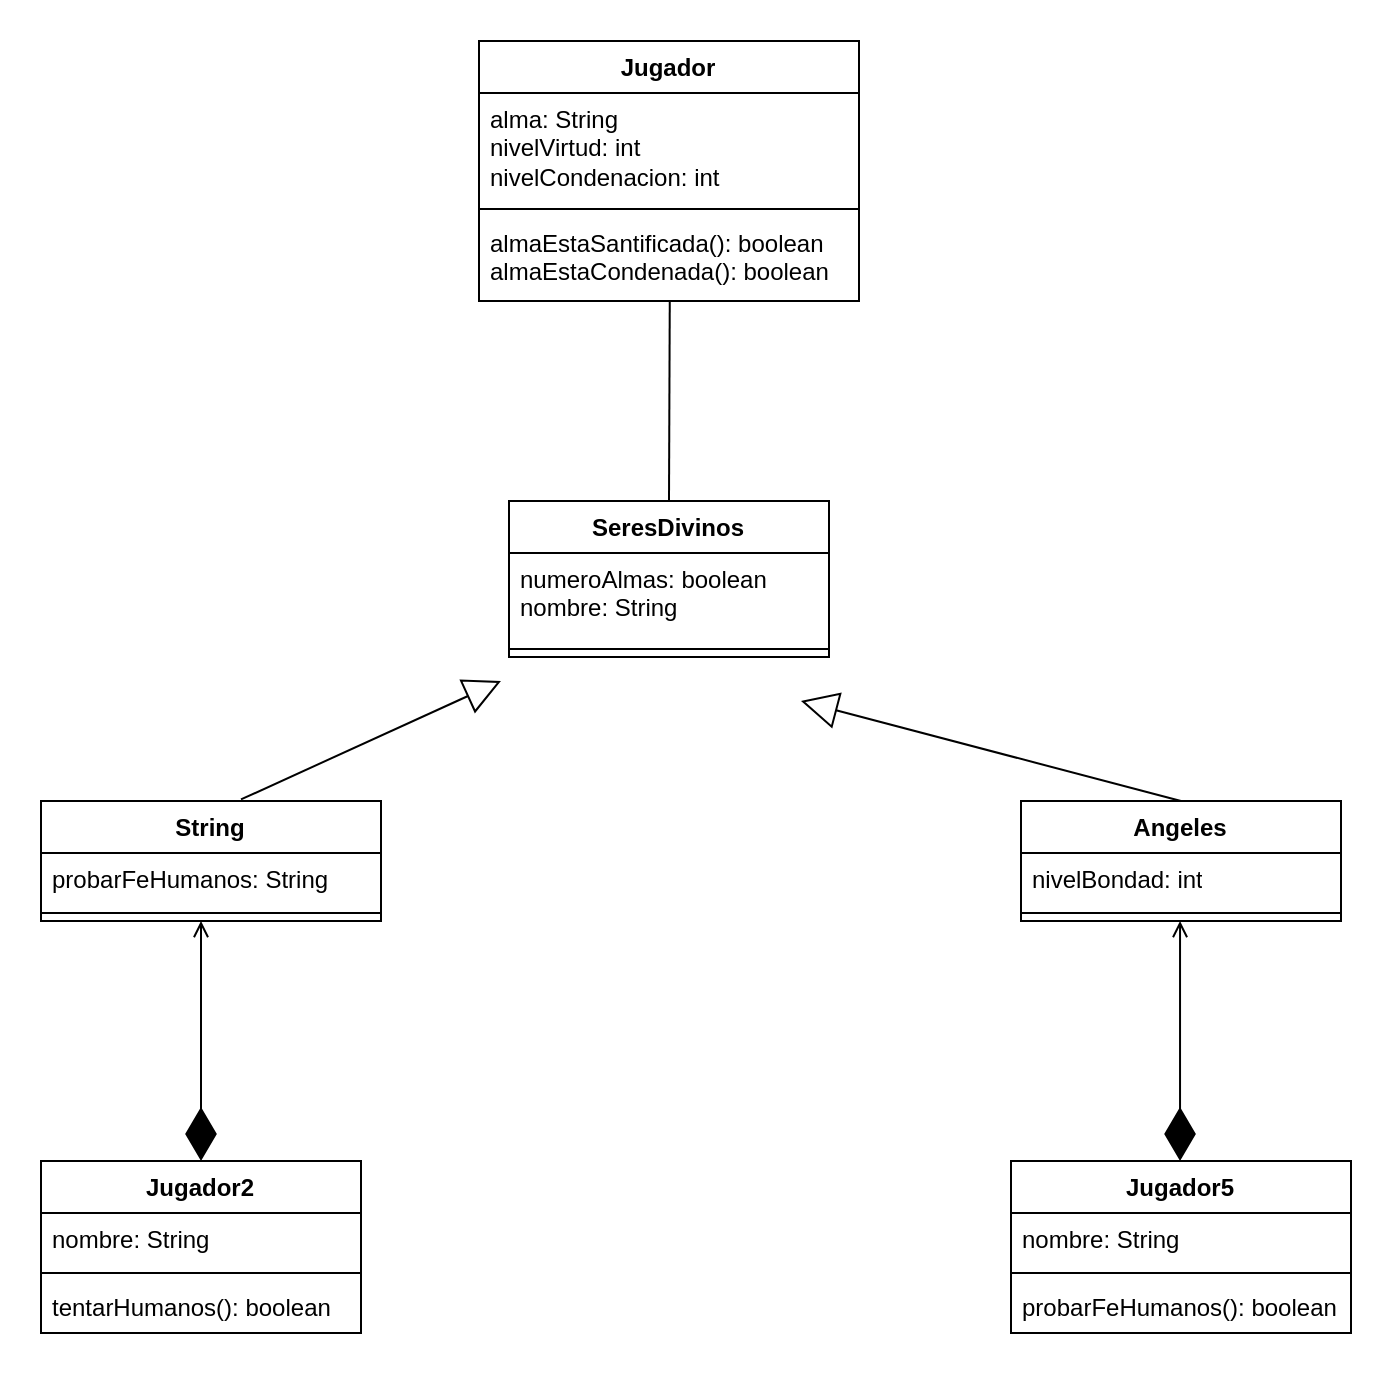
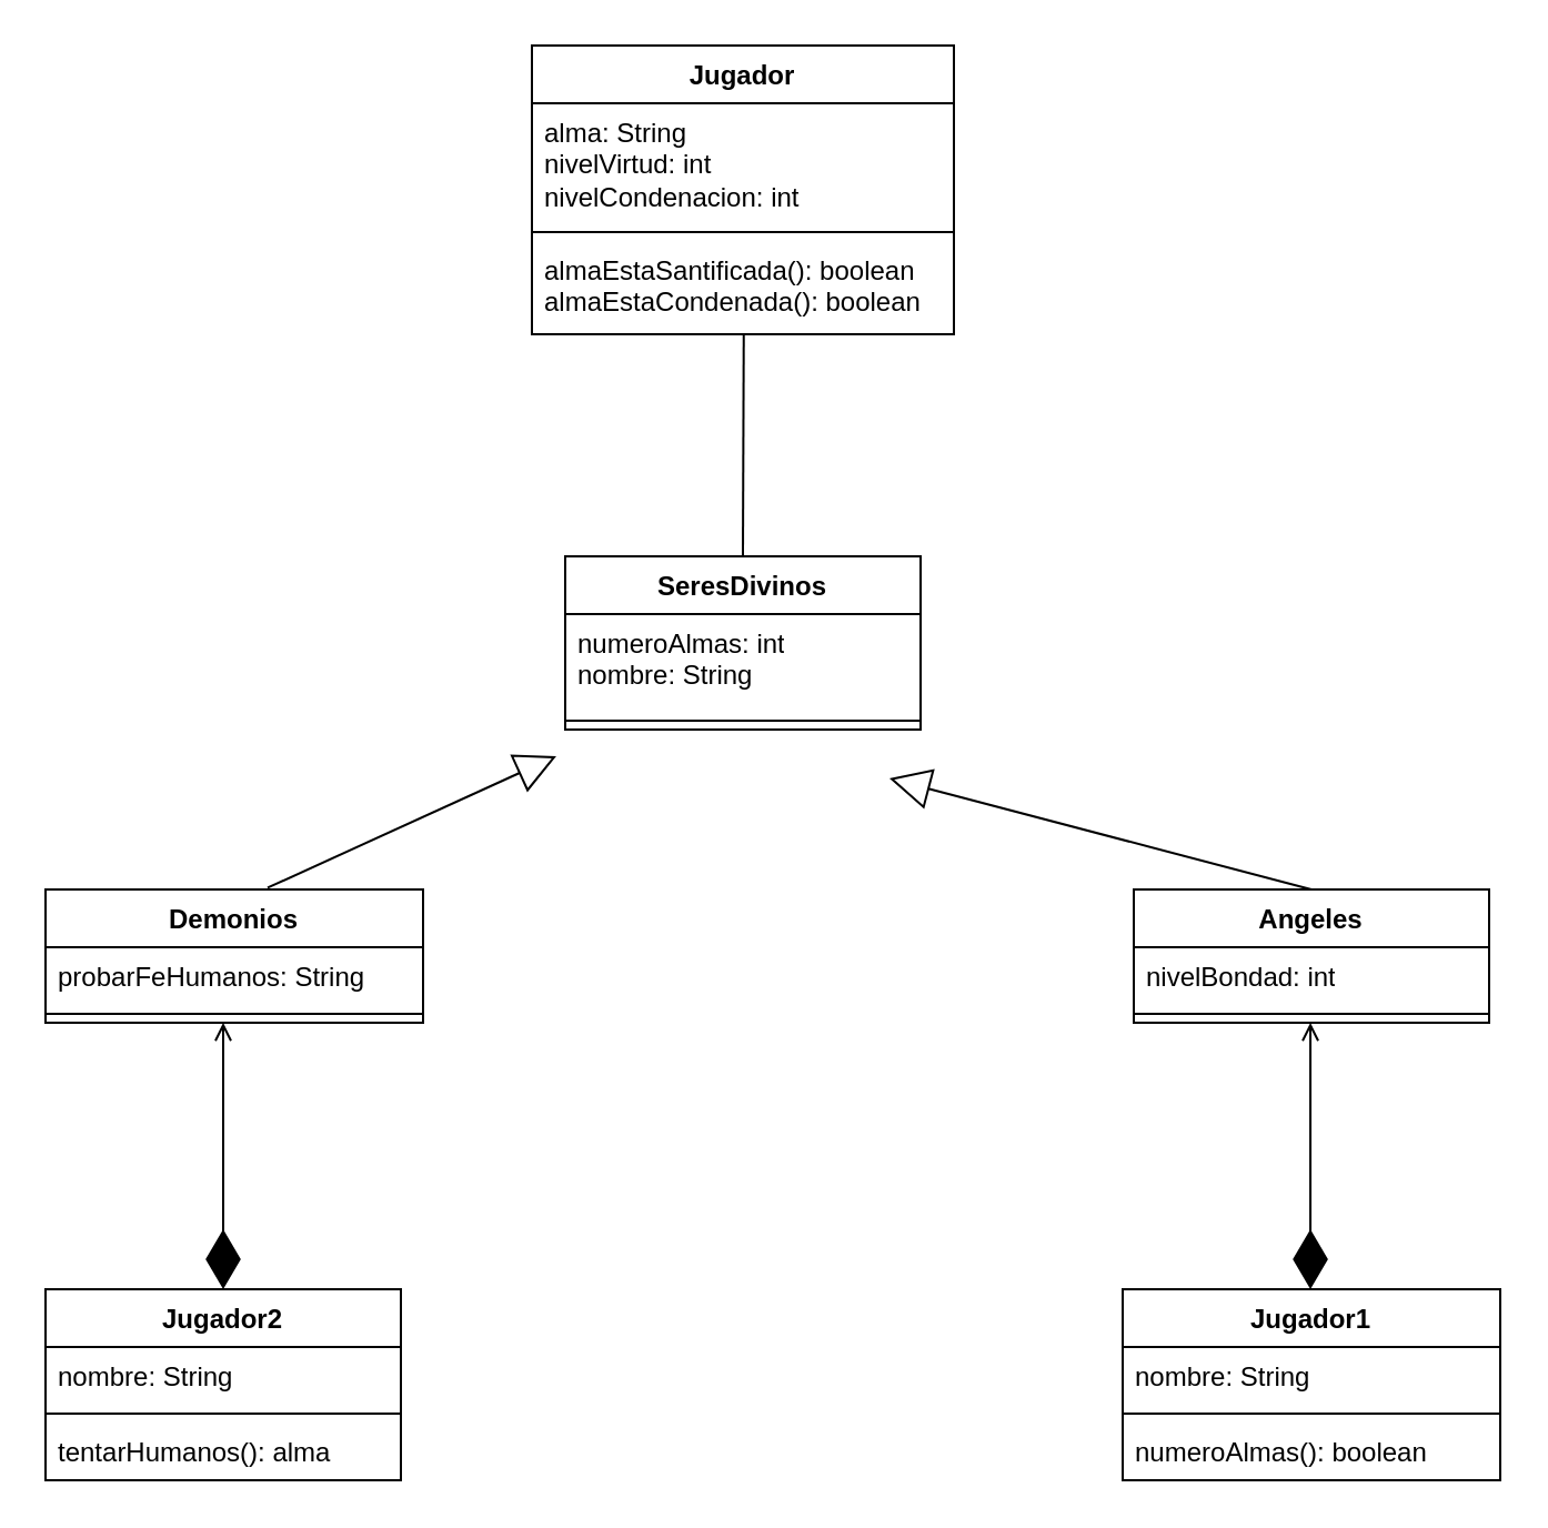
  <mxCell id="0" />
  <mxCell id="1" parent="0" />
  <mxCell id="2" value="SeresDivinos" style="swimlane;fontStyle=1;align=center;verticalAlign=top;childLayout=stackLayout;horizontal=1;startSize=26;horizontalStack=0;resizeParent=1;resizeParentMax=0;resizeLast=0;collapsible=1;marginBottom=0;whiteSpace=wrap;html=1;" vertex="1" parent="1"><mxGeometry x="254" y="250" width="160" height="78" as="geometry" /></mxCell>
- <mxCell id="3" value="numeroAlmas: boolean&lt;br&gt;nombre: String" style="text;strokeColor=none;fillColor=none;align=left;verticalAlign=top;spacingLeft=4;spacingRight=4;overflow=hidden;rotatable=0;points=[[0,0.5],[1,0.5]];portConstraint=eastwest;whiteSpace=wrap;html=1;" vertex="1" parent="2"><mxGeometry y="26" width="160" height="44" as="geometry" /></mxCell>
+ <mxCell id="3" value="numeroAlmas: int&lt;br&gt;nombre: String" style="text;strokeColor=none;fillColor=none;align=left;verticalAlign=top;spacingLeft=4;spacingRight=4;overflow=hidden;rotatable=0;points=[[0,0.5],[1,0.5]];portConstraint=eastwest;whiteSpace=wrap;html=1;" vertex="1" parent="2"><mxGeometry y="26" width="160" height="44" as="geometry" /></mxCell>
  <mxCell id="4" value="" style="line;strokeWidth=1;fillColor=none;align=left;verticalAlign=middle;spacingTop=-1;spacingLeft=3;spacingRight=3;rotatable=0;labelPosition=right;points=[];portConstraint=eastwest;strokeColor=inherit;" vertex="1" parent="2"><mxGeometry y="70" width="160" height="8" as="geometry" /></mxCell>
- <mxCell id="5" value="String" style="swimlane;fontStyle=1;align=center;verticalAlign=top;childLayout=stackLayout;horizontal=1;startSize=26;horizontalStack=0;resizeParent=1;resizeParentMax=0;resizeLast=0;collapsible=1;marginBottom=0;whiteSpace=wrap;html=1;" vertex="1" parent="1"><mxGeometry x="20" y="400" width="170" height="60" as="geometry" /></mxCell>
+ <mxCell id="5" value="Demonios" style="swimlane;fontStyle=1;align=center;verticalAlign=top;childLayout=stackLayout;horizontal=1;startSize=26;horizontalStack=0;resizeParent=1;resizeParentMax=0;resizeLast=0;collapsible=1;marginBottom=0;whiteSpace=wrap;html=1;" vertex="1" parent="1"><mxGeometry x="20" y="400" width="170" height="60" as="geometry" /></mxCell>
  <mxCell id="6" value="probarFeHumanos: String" style="text;strokeColor=none;fillColor=none;align=left;verticalAlign=top;spacingLeft=4;spacingRight=4;overflow=hidden;rotatable=0;points=[[0,0.5],[1,0.5]];portConstraint=eastwest;whiteSpace=wrap;html=1;" vertex="1" parent="5"><mxGeometry y="26" width="170" height="26" as="geometry" /></mxCell>
  <mxCell id="7" value="" style="line;strokeWidth=1;fillColor=none;align=left;verticalAlign=middle;spacingTop=-1;spacingLeft=3;spacingRight=3;rotatable=0;labelPosition=right;points=[];portConstraint=eastwest;strokeColor=inherit;" vertex="1" parent="5"><mxGeometry y="52" width="170" height="8" as="geometry" /></mxCell>
- <mxCell id="8" value="Jugador5" style="swimlane;fontStyle=1;align=center;verticalAlign=top;childLayout=stackLayout;horizontal=1;startSize=26;horizontalStack=0;resizeParent=1;resizeParentMax=0;resizeLast=0;collapsible=1;marginBottom=0;whiteSpace=wrap;html=1;" vertex="1" parent="1"><mxGeometry x="505" y="580" width="170" height="86" as="geometry" /></mxCell>
+ <mxCell id="8" value="Jugador1" style="swimlane;fontStyle=1;align=center;verticalAlign=top;childLayout=stackLayout;horizontal=1;startSize=26;horizontalStack=0;resizeParent=1;resizeParentMax=0;resizeLast=0;collapsible=1;marginBottom=0;whiteSpace=wrap;html=1;" vertex="1" parent="1"><mxGeometry x="505" y="580" width="170" height="86" as="geometry" /></mxCell>
  <mxCell id="9" value="nombre: String" style="text;strokeColor=none;fillColor=none;align=left;verticalAlign=top;spacingLeft=4;spacingRight=4;overflow=hidden;rotatable=0;points=[[0,0.5],[1,0.5]];portConstraint=eastwest;whiteSpace=wrap;html=1;" vertex="1" parent="8"><mxGeometry y="26" width="170" height="26" as="geometry" /></mxCell>
  <mxCell id="10" value="" style="line;strokeWidth=1;fillColor=none;align=left;verticalAlign=middle;spacingTop=-1;spacingLeft=3;spacingRight=3;rotatable=0;labelPosition=right;points=[];portConstraint=eastwest;strokeColor=inherit;" vertex="1" parent="8"><mxGeometry y="52" width="170" height="8" as="geometry" /></mxCell>
- <mxCell id="11" value="probarFeHumanos(): boolean" style="text;strokeColor=none;fillColor=none;align=left;verticalAlign=top;spacingLeft=4;spacingRight=4;overflow=hidden;rotatable=0;points=[[0,0.5],[1,0.5]];portConstraint=eastwest;whiteSpace=wrap;html=1;" vertex="1" parent="8"><mxGeometry y="60" width="170" height="26" as="geometry" /></mxCell>
+ <mxCell id="11" value="numeroAlmas(): boolean" style="text;strokeColor=none;fillColor=none;align=left;verticalAlign=top;spacingLeft=4;spacingRight=4;overflow=hidden;rotatable=0;points=[[0,0.5],[1,0.5]];portConstraint=eastwest;whiteSpace=wrap;html=1;" vertex="1" parent="8"><mxGeometry y="60" width="170" height="26" as="geometry" /></mxCell>
  <mxCell id="12" value="Jugador2" style="swimlane;fontStyle=1;align=center;verticalAlign=top;childLayout=stackLayout;horizontal=1;startSize=26;horizontalStack=0;resizeParent=1;resizeParentMax=0;resizeLast=0;collapsible=1;marginBottom=0;whiteSpace=wrap;html=1;" vertex="1" parent="1"><mxGeometry x="20" y="580" width="160" height="86" as="geometry" /></mxCell>
  <mxCell id="13" value="nombre: String" style="text;strokeColor=none;fillColor=none;align=left;verticalAlign=top;spacingLeft=4;spacingRight=4;overflow=hidden;rotatable=0;points=[[0,0.5],[1,0.5]];portConstraint=eastwest;whiteSpace=wrap;html=1;" vertex="1" parent="12"><mxGeometry y="26" width="160" height="26" as="geometry" /></mxCell>
  <mxCell id="14" value="" style="line;strokeWidth=1;fillColor=none;align=left;verticalAlign=middle;spacingTop=-1;spacingLeft=3;spacingRight=3;rotatable=0;labelPosition=right;points=[];portConstraint=eastwest;strokeColor=inherit;" vertex="1" parent="12"><mxGeometry y="52" width="160" height="8" as="geometry" /></mxCell>
- <mxCell id="15" value="tentarHumanos(): boolean" style="text;strokeColor=none;fillColor=none;align=left;verticalAlign=top;spacingLeft=4;spacingRight=4;overflow=hidden;rotatable=0;points=[[0,0.5],[1,0.5]];portConstraint=eastwest;whiteSpace=wrap;html=1;" vertex="1" parent="12"><mxGeometry y="60" width="160" height="26" as="geometry" /></mxCell>
+ <mxCell id="15" value="tentarHumanos(): alma" style="text;strokeColor=none;fillColor=none;align=left;verticalAlign=top;spacingLeft=4;spacingRight=4;overflow=hidden;rotatable=0;points=[[0,0.5],[1,0.5]];portConstraint=eastwest;whiteSpace=wrap;html=1;" vertex="1" parent="12"><mxGeometry y="60" width="160" height="26" as="geometry" /></mxCell>
  <mxCell id="16" value="Jugador" style="swimlane;fontStyle=1;align=center;verticalAlign=top;childLayout=stackLayout;horizontal=1;startSize=26;horizontalStack=0;resizeParent=1;resizeParentMax=0;resizeLast=0;collapsible=1;marginBottom=0;whiteSpace=wrap;html=1;" vertex="1" parent="1"><mxGeometry x="239" y="20" width="190" height="130" as="geometry" /></mxCell>
  <mxCell id="17" value="alma: String&lt;br style=&quot;border-color: var(--border-color);&quot;&gt;nivelVirtud: int&lt;br style=&quot;border-color: var(--border-color);&quot;&gt;nivelCondenacion: int" style="text;strokeColor=none;fillColor=none;align=left;verticalAlign=top;spacingLeft=4;spacingRight=4;overflow=hidden;rotatable=0;points=[[0,0.5],[1,0.5]];portConstraint=eastwest;whiteSpace=wrap;html=1;" vertex="1" parent="16"><mxGeometry y="26" width="190" height="54" as="geometry" /></mxCell>
  <mxCell id="18" value="" style="line;strokeWidth=1;fillColor=none;align=left;verticalAlign=middle;spacingTop=-1;spacingLeft=3;spacingRight=3;rotatable=0;labelPosition=right;points=[];portConstraint=eastwest;strokeColor=inherit;" vertex="1" parent="16"><mxGeometry y="80" width="190" height="8" as="geometry" /></mxCell>
  <mxCell id="19" value="almaEstaSantificada(): boolean&lt;br style=&quot;border-color: var(--border-color);&quot;&gt;almaEstaCondenada(): boolean" style="text;strokeColor=none;fillColor=none;align=left;verticalAlign=top;spacingLeft=4;spacingRight=4;overflow=hidden;rotatable=0;points=[[0,0.5],[1,0.5]];portConstraint=eastwest;whiteSpace=wrap;html=1;" vertex="1" parent="16"><mxGeometry y="88" width="190" height="42" as="geometry" /></mxCell>
  <mxCell id="20" value="Angeles" style="swimlane;fontStyle=1;align=center;verticalAlign=top;childLayout=stackLayout;horizontal=1;startSize=26;horizontalStack=0;resizeParent=1;resizeParentMax=0;resizeLast=0;collapsible=1;marginBottom=0;whiteSpace=wrap;html=1;" vertex="1" parent="1"><mxGeometry x="510" y="400" width="160" height="60" as="geometry" /></mxCell>
  <mxCell id="21" value="nivelBondad: int" style="text;strokeColor=none;fillColor=none;align=left;verticalAlign=top;spacingLeft=4;spacingRight=4;overflow=hidden;rotatable=0;points=[[0,0.5],[1,0.5]];portConstraint=eastwest;whiteSpace=wrap;html=1;" vertex="1" parent="20"><mxGeometry y="26" width="160" height="26" as="geometry" /></mxCell>
  <mxCell id="22" value="" style="line;strokeWidth=1;fillColor=none;align=left;verticalAlign=middle;spacingTop=-1;spacingLeft=3;spacingRight=3;rotatable=0;labelPosition=right;points=[];portConstraint=eastwest;strokeColor=inherit;" vertex="1" parent="20"><mxGeometry y="52" width="160" height="8" as="geometry" /></mxCell>
  <mxCell id="23" value="" style="html=1;verticalAlign=bottom;endArrow=none;elbow=vertical;rounded=0;endFill=0;entryX=0.5;entryY=0;entryDx=0;entryDy=0;exitX=0.502;exitY=1.013;exitDx=0;exitDy=0;exitPerimeter=0;" edge="1" parent="1" source="19" target="2"><mxGeometry width="80" relative="1" as="geometry"><mxPoint x="334" y="170" as="sourcePoint" /><mxPoint x="414" y="170" as="targetPoint" /></mxGeometry></mxCell>
  <mxCell id="24" value="" style="endArrow=block;endSize=16;endFill=0;html=1;rounded=0;exitX=0.5;exitY=0;exitDx=0;exitDy=0;" edge="1" parent="1" source="20"><mxGeometry width="160" relative="1" as="geometry"><mxPoint x="260" y="370" as="sourcePoint" /><mxPoint x="400" y="350" as="targetPoint" /></mxGeometry></mxCell>
  <mxCell id="25" value="" style="endArrow=block;endSize=16;endFill=0;html=1;rounded=0;" edge="1" parent="1"><mxGeometry width="160" relative="1" as="geometry"><mxPoint x="120" y="399.23" as="sourcePoint" /><mxPoint x="250" y="340" as="targetPoint" /></mxGeometry></mxCell>
  <mxCell id="26" value="" style="endArrow=diamondThin;endFill=1;endSize=24;html=1;rounded=0;startArrow=open;startFill=0;entryX=0.5;entryY=0;entryDx=0;entryDy=0;" edge="1" parent="1" target="12"><mxGeometry width="160" relative="1" as="geometry"><mxPoint x="100" y="460" as="sourcePoint" /><mxPoint x="190" y="530" as="targetPoint" /></mxGeometry></mxCell>
  <mxCell id="27" value="" style="endArrow=diamondThin;endFill=1;endSize=24;html=1;rounded=0;startArrow=open;startFill=0;entryX=0.5;entryY=0;entryDx=0;entryDy=0;" edge="1" parent="1"><mxGeometry width="160" relative="1" as="geometry"><mxPoint x="589.52" y="460" as="sourcePoint" /><mxPoint x="589.52" y="580" as="targetPoint" /></mxGeometry></mxCell>
